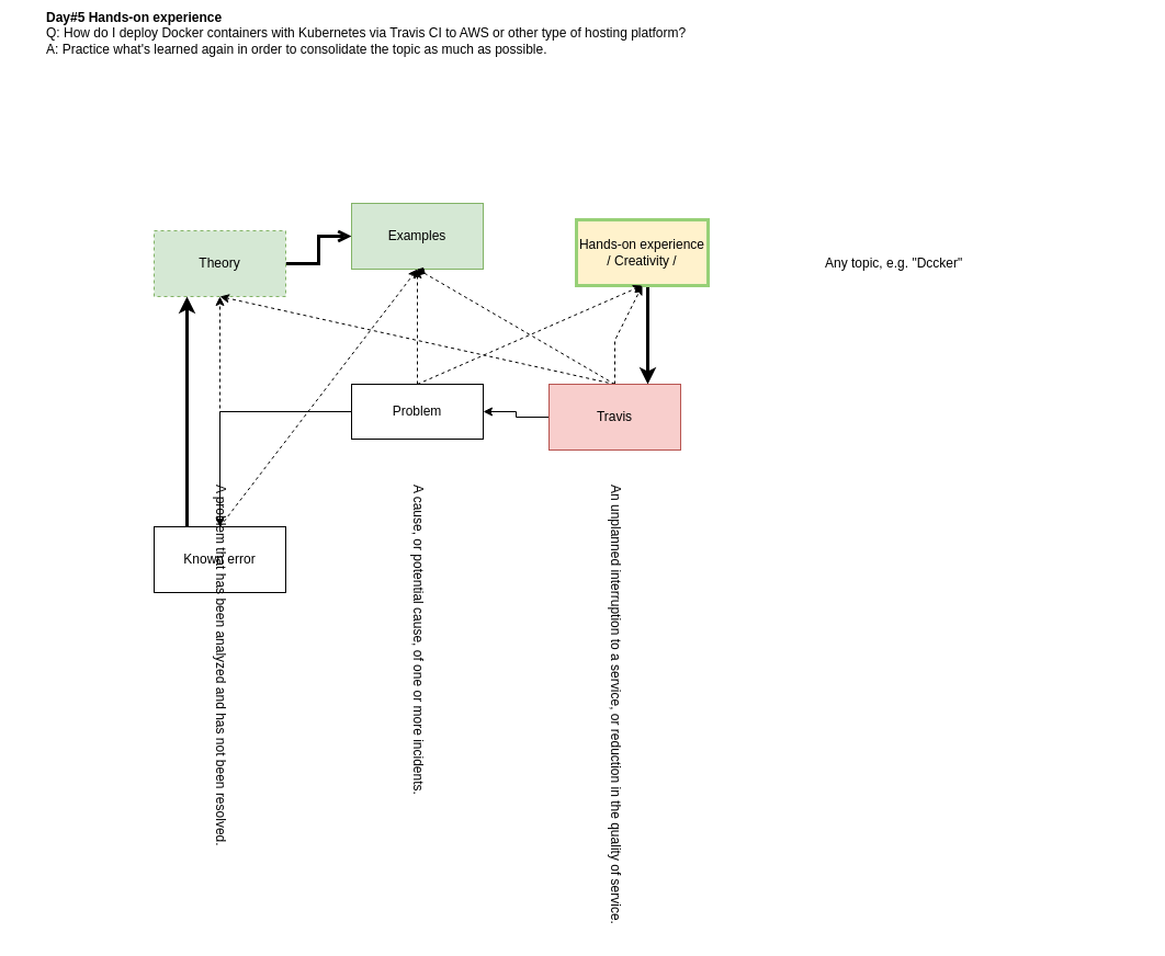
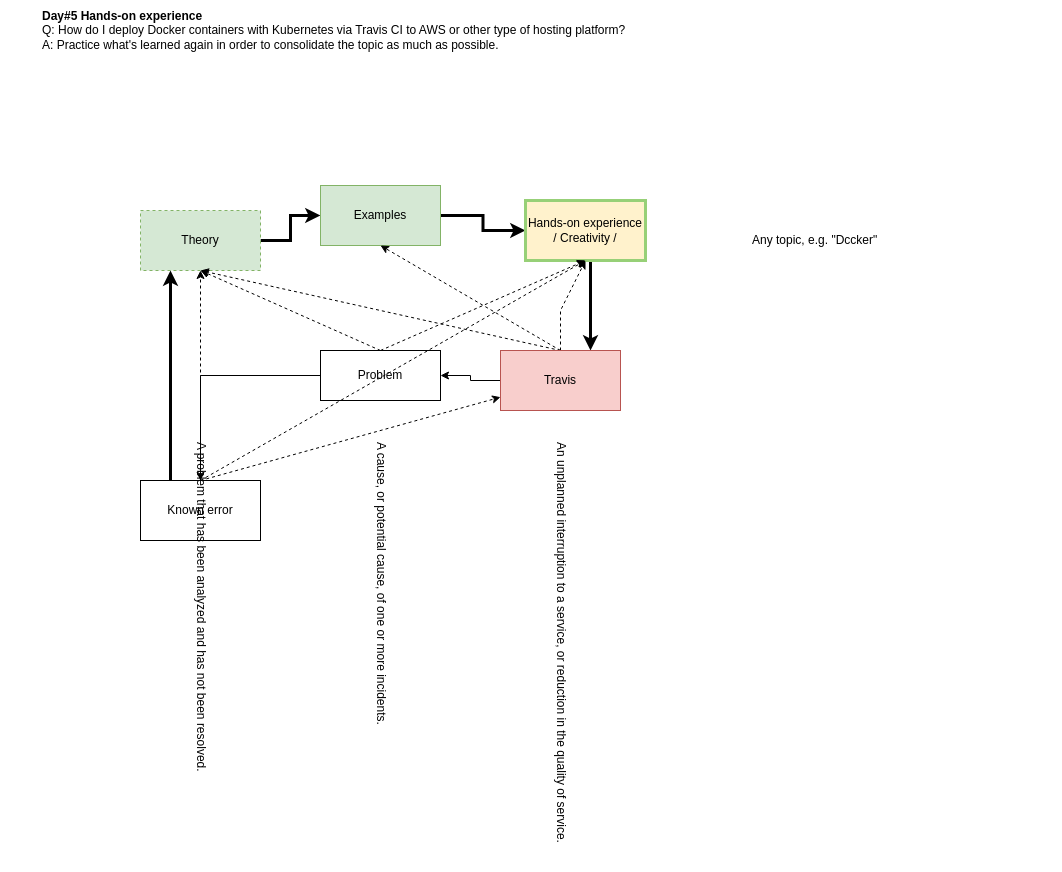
  <mxCell id="0" />
  <mxCell id="1" parent="0" />
  <mxCell id="2" value="&lt;b&gt;Day#5 Hands-on experience&lt;br&gt;&lt;/b&gt;Q: How do I deploy Docker containers with Kubernetes via Travis CI to AWS or other type of hosting platform?&lt;br&gt;A: Practice what's learned again in order to consolidate the topic as much as possible." style="text;html=1;strokeColor=none;fillColor=none;align=left;verticalAlign=middle;whiteSpace=wrap;rounded=0;" vertex="1" parent="1"><mxGeometry x="40" y="20" width="1000" height="20" as="geometry" /></mxCell>
- <mxCell id="3" style="edgeStyle=orthogonalEdgeStyle;rounded=0;orthogonalLoop=1;jettySize=auto;html=1;strokeWidth=3;endArrow=open;" edge="1" parent="1" source="4" target="6"><mxGeometry relative="1" as="geometry" /></mxCell>
+ <mxCell id="3" style="edgeStyle=orthogonalEdgeStyle;rounded=0;orthogonalLoop=1;jettySize=auto;html=1;strokeWidth=3;" edge="1" parent="1" source="4" target="6"><mxGeometry relative="1" as="geometry" /></mxCell>
  <mxCell id="4" value="Theory" style="rounded=0;whiteSpace=wrap;html=1;fillColor=#d5e8d4;strokeColor=#82b366;dashed=1;" vertex="1" parent="1"><mxGeometry x="140" y="210" width="120" height="60" as="geometry" /></mxCell>
+ <mxCell id="5" style="edgeStyle=orthogonalEdgeStyle;rounded=0;orthogonalLoop=1;jettySize=auto;html=1;strokeWidth=3;" edge="1" parent="1" source="6" target="8"><mxGeometry relative="1" as="geometry" /></mxCell>
  <mxCell id="6" value="Examples" style="rounded=0;whiteSpace=wrap;html=1;fillColor=#d5e8d4;strokeColor=#82b366;" vertex="1" parent="1"><mxGeometry x="320" y="185" width="120" height="60" as="geometry" /></mxCell>
  <mxCell id="7" style="edgeStyle=orthogonalEdgeStyle;rounded=0;orthogonalLoop=1;jettySize=auto;html=1;strokeWidth=3;" edge="1" parent="1" source="8" target="13"><mxGeometry relative="1" as="geometry"><Array as="points"><mxPoint x="590" y="320" /><mxPoint x="590" y="320" /></Array></mxGeometry></mxCell>
  <mxCell id="8" value="Hands-on experience&lt;br&gt;/ Creativity /" style="rounded=0;whiteSpace=wrap;html=1;fillColor=#fff2cc;strokeColor=#97D077;strokeWidth=3;" vertex="1" parent="1"><mxGeometry x="525" y="200" width="120" height="60" as="geometry" /></mxCell>
  <mxCell id="9" style="edgeStyle=orthogonalEdgeStyle;rounded=0;orthogonalLoop=1;jettySize=auto;html=1;entryX=1;entryY=0.5;entryDx=0;entryDy=0;" edge="1" parent="1" source="13" target="18"><mxGeometry relative="1" as="geometry" /></mxCell>
  <mxCell id="10" style="edgeStyle=none;rounded=0;orthogonalLoop=1;jettySize=auto;html=1;entryX=0.5;entryY=1;entryDx=0;entryDy=0;dashed=1;strokeWidth=1;" edge="1" parent="1" target="4"><mxGeometry relative="1" as="geometry"><mxPoint x="560" y="350" as="sourcePoint" /></mxGeometry></mxCell>
- <mxCell id="11" style="edgeStyle=none;rounded=0;orthogonalLoop=1;jettySize=auto;html=1;entryX=0.5;entryY=1;entryDx=0;entryDy=0;dashed=1;strokeWidth=1;exitX=0.5;exitY=0;exitDx=0;exitDy=0;endArrow=diamond;" edge="1" parent="1" source="13" target="6"><mxGeometry relative="1" as="geometry" /></mxCell>
+ <mxCell id="11" style="edgeStyle=none;rounded=0;orthogonalLoop=1;jettySize=auto;html=1;entryX=0.5;entryY=1;entryDx=0;entryDy=0;dashed=1;strokeWidth=1;exitX=0.5;exitY=0;exitDx=0;exitDy=0;" edge="1" parent="1" source="13" target="6"><mxGeometry relative="1" as="geometry" /></mxCell>
  <mxCell id="12" style="edgeStyle=none;rounded=0;orthogonalLoop=1;jettySize=auto;html=1;exitX=0.5;exitY=0;exitDx=0;exitDy=0;entryX=0.5;entryY=1;entryDx=0;entryDy=0;dashed=1;strokeWidth=1;" edge="1" parent="1" source="13" target="8"><mxGeometry relative="1" as="geometry"><Array as="points"><mxPoint x="560" y="310" /></Array></mxGeometry></mxCell>
  <mxCell id="13" value="Travis" style="rounded=0;whiteSpace=wrap;html=1;fillColor=#f8cecc;strokeColor=#b85450;" vertex="1" parent="1"><mxGeometry x="500" y="350" width="120" height="60" as="geometry" /></mxCell>
  <mxCell id="14" style="edgeStyle=orthogonalEdgeStyle;rounded=0;orthogonalLoop=1;jettySize=auto;html=1;" edge="1" parent="1" source="18" target="23"><mxGeometry relative="1" as="geometry" /></mxCell>
- <mxCell id="16" style="edgeStyle=none;rounded=0;orthogonalLoop=1;jettySize=auto;html=1;dashed=1;" edge="1" parent="1" source="18" target="6"><mxGeometry relative="1" as="geometry" /></mxCell>
+ <mxCell id="15" style="rounded=0;orthogonalLoop=1;jettySize=auto;html=1;dashed=1;exitX=0.5;exitY=0;exitDx=0;exitDy=0;entryX=0.5;entryY=1;entryDx=0;entryDy=0;" edge="1" parent="1" source="18" target="4"><mxGeometry relative="1" as="geometry" /></mxCell>
  <mxCell id="17" style="edgeStyle=none;rounded=0;orthogonalLoop=1;jettySize=auto;html=1;entryX=0.5;entryY=1;entryDx=0;entryDy=0;dashed=1;exitX=0.5;exitY=0;exitDx=0;exitDy=0;" edge="1" parent="1" source="18" target="8"><mxGeometry relative="1" as="geometry" /></mxCell>
  <mxCell id="18" value="Problem" style="rounded=0;whiteSpace=wrap;html=1;" vertex="1" parent="1"><mxGeometry x="320" y="350" width="120" height="50" as="geometry" /></mxCell>
  <mxCell id="19" style="edgeStyle=none;rounded=0;orthogonalLoop=1;jettySize=auto;html=1;dashed=1;" edge="1" parent="1" source="23" target="4"><mxGeometry relative="1" as="geometry" /></mxCell>
- <mxCell id="20" style="edgeStyle=none;rounded=0;orthogonalLoop=1;jettySize=auto;html=1;entryX=0.5;entryY=1;entryDx=0;entryDy=0;dashed=1;exitX=0.5;exitY=0;exitDx=0;exitDy=0;" edge="1" parent="1" source="23" target="6"><mxGeometry relative="1" as="geometry" /></mxCell>
+ <mxCell id="20" style="edgeStyle=none;rounded=0;orthogonalLoop=1;jettySize=auto;html=1;dashed=1;exitX=0.5;exitY=0;exitDx=0;exitDy=0;" edge="1" parent="1" source="23" target="13"><mxGeometry relative="1" as="geometry" /></mxCell>
  <mxCell id="21" style="edgeStyle=none;rounded=0;orthogonalLoop=1;jettySize=auto;html=1;entryX=0.25;entryY=1;entryDx=0;entryDy=0;strokeWidth=3;exitX=0.25;exitY=0;exitDx=0;exitDy=0;" edge="1" parent="1" source="23" target="4"><mxGeometry relative="1" as="geometry" /></mxCell>
+ <mxCell id="22" style="edgeStyle=none;rounded=0;orthogonalLoop=1;jettySize=auto;html=1;entryX=0.5;entryY=1;entryDx=0;entryDy=0;strokeWidth=1;exitX=0.5;exitY=0;exitDx=0;exitDy=0;dashed=1;" edge="1" parent="1" source="23" target="8"><mxGeometry relative="1" as="geometry" /></mxCell>
  <mxCell id="23" value="Known error" style="rounded=0;whiteSpace=wrap;html=1;" vertex="1" parent="1"><mxGeometry x="140" y="480" width="120" height="60" as="geometry" /></mxCell>
  <mxCell id="24" style="edgeStyle=none;rounded=0;orthogonalLoop=1;jettySize=auto;html=1;exitX=0.5;exitY=1;exitDx=0;exitDy=0;dashed=1;" edge="1" parent="1" source="6" target="6"><mxGeometry relative="1" as="geometry" /></mxCell>
  <mxCell id="25" value="Any topic, e.g. &quot;Dccker&quot;" style="text;html=1;strokeColor=none;fillColor=none;align=left;verticalAlign=middle;whiteSpace=wrap;rounded=0;" vertex="1" parent="1"><mxGeometry x="750" y="230" width="150" height="20" as="geometry" /></mxCell>
  <mxCell id="26" value="An unplanned interruption to a service, or reduction in the quality of service." style="text;html=1;rotation=90;align=left;verticalAlign=top;" vertex="1" parent="1"><mxGeometry x="345" y="640" width="430" height="30" as="geometry" /></mxCell>
  <mxCell id="27" value="A cause, or potential cause, of one or more incidents." style="text;html=1;rotation=90;align=left;verticalAlign=top;" vertex="1" parent="1"><mxGeometry x="225" y="580" width="310" height="30" as="geometry" /></mxCell>
  <mxCell id="28" value="A problem that has been analyzed and has not been resolved." style="text;html=1;rotation=90;align=left;verticalAlign=top;" vertex="1" parent="1"><mxGeometry x="20" y="605" width="360" height="30" as="geometry" /></mxCell>
